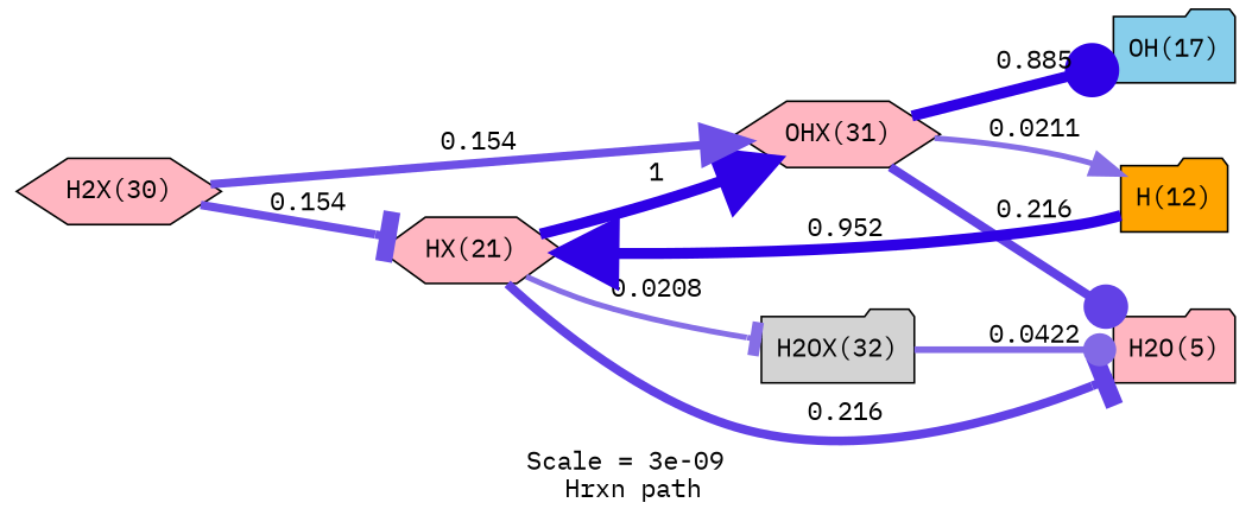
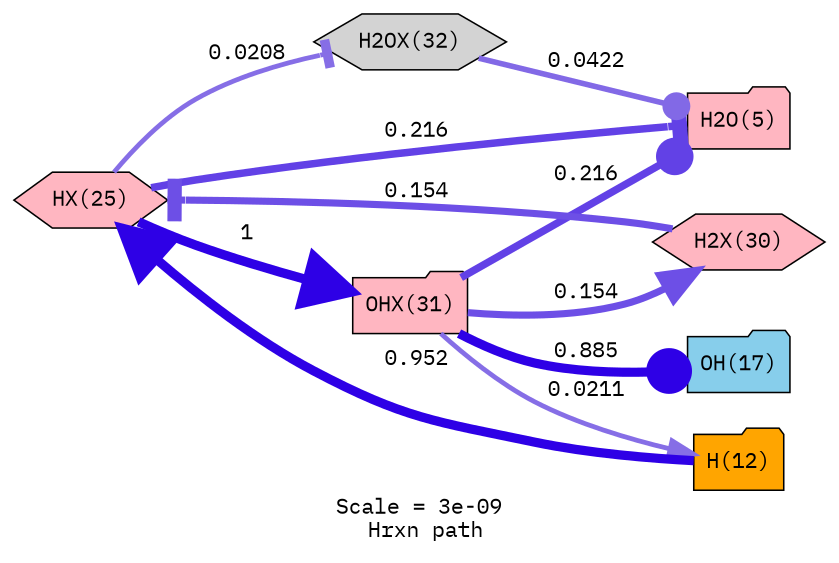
  digraph {
    fontname="IBM Plex Mono"
    label="Scale = 3e-09\l Hrxn path"
    rankdir=LR
    node [fillcolor=lightpink fontname="IBM Plex Mono" shape=folder style=filled]
    edge [arrowhead=normal arrowsize=2.42 color="0.7, 0.716, 0.9" fontname="IBM Plex Mono" penwidth=4.84]
-   n1 [label="HX(21)" shape=hexagon]
-   n2 [label="OHX(31)" shape=hexagon]
+   n1 [label="HX(25)" shape=hexagon]
+   n2 [label="OHX(31)"]
    n3 [label="H2O(5)"]
-   n4 [fillcolor=lightgrey label="H2OX(32)"]
+   n4 [fillcolor=lightgrey label="H2OX(32)" shape=hexagon]
    n5 [label="H2X(30)" shape=hexagon]
    n6 [fillcolor=orange label="H(12)"]
    n7 [fillcolor=skyblue label="OH(17)"]
    n1 -> n2 [arrowsize=3 color="0.7, 1.5, 0.9" label=" 1" penwidth=6]
    n1 -> n3 [arrowhead=tee label=" 0.216"]
    n1 -> n4 [arrowhead=tee arrowsize=1.54 color="0.7, 0.521, 0.9" label=" 0.0208" penwidth=3.07]
    n2 -> n3 [arrowhead=dot label=" 0.216"]
    n2 -> n6 [arrowsize=1.54 color="0.7, 0.521, 0.9" label=" 0.0211" penwidth=3.09]
    n2 -> n7 [arrowhead=dot arrowsize=2.95 color="0.7, 1.39, 0.9" label=" 0.885" penwidth=5.91]
    n4 -> n3 [arrowhead=dot arrowsize=1.8 color="0.7, 0.542, 0.9" label=" 0.0422" penwidth=3.61]
    n5 -> n1 [arrowhead=tee arrowsize=2.29 color="0.7, 0.654, 0.9" label=" 0.154" penwidth=4.59]
-   n5 -> n2 [arrowsize=2.29 color="0.7, 0.654, 0.9" label=" 0.154" penwidth=4.59]
+   n2 -> n5 [arrowsize=2.29 color="0.7, 0.654, 0.9" label=" 0.154" penwidth=4.59]
    n6 -> n1 [arrowsize=2.98 color="0.7, 1.45, 0.9" label=" 0.952" penwidth=5.96]
  }
